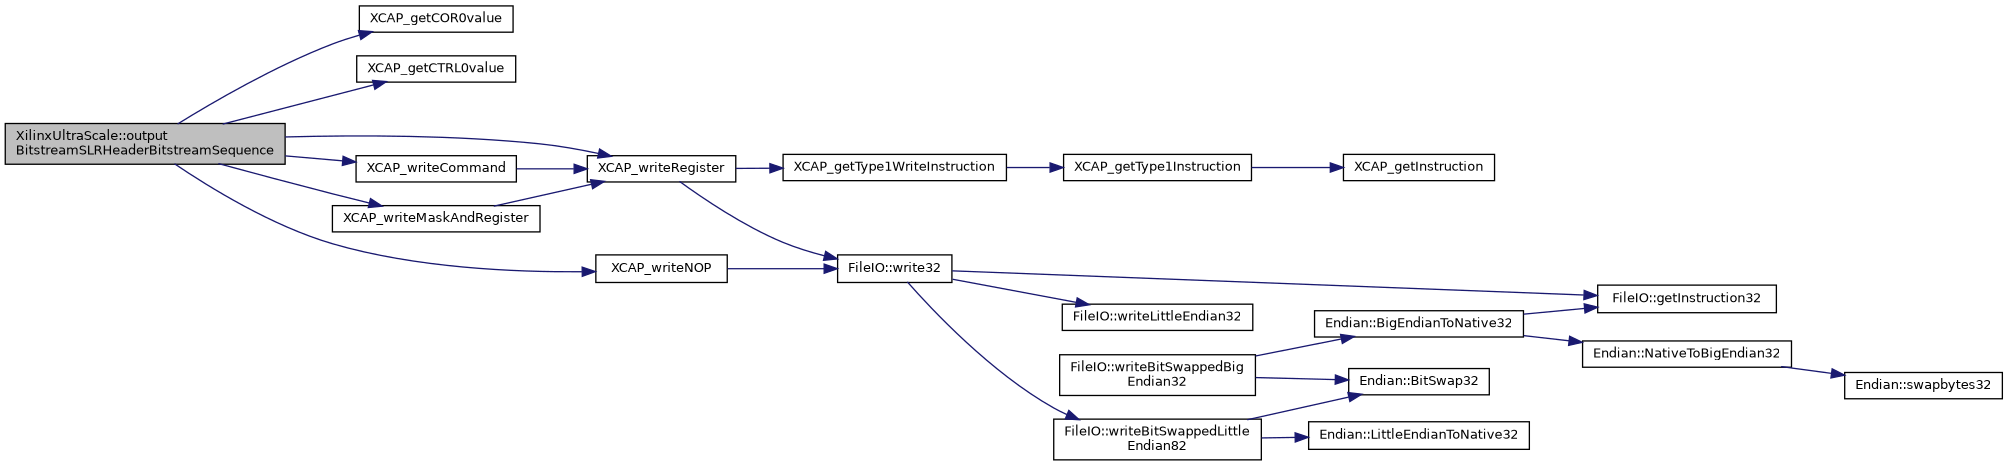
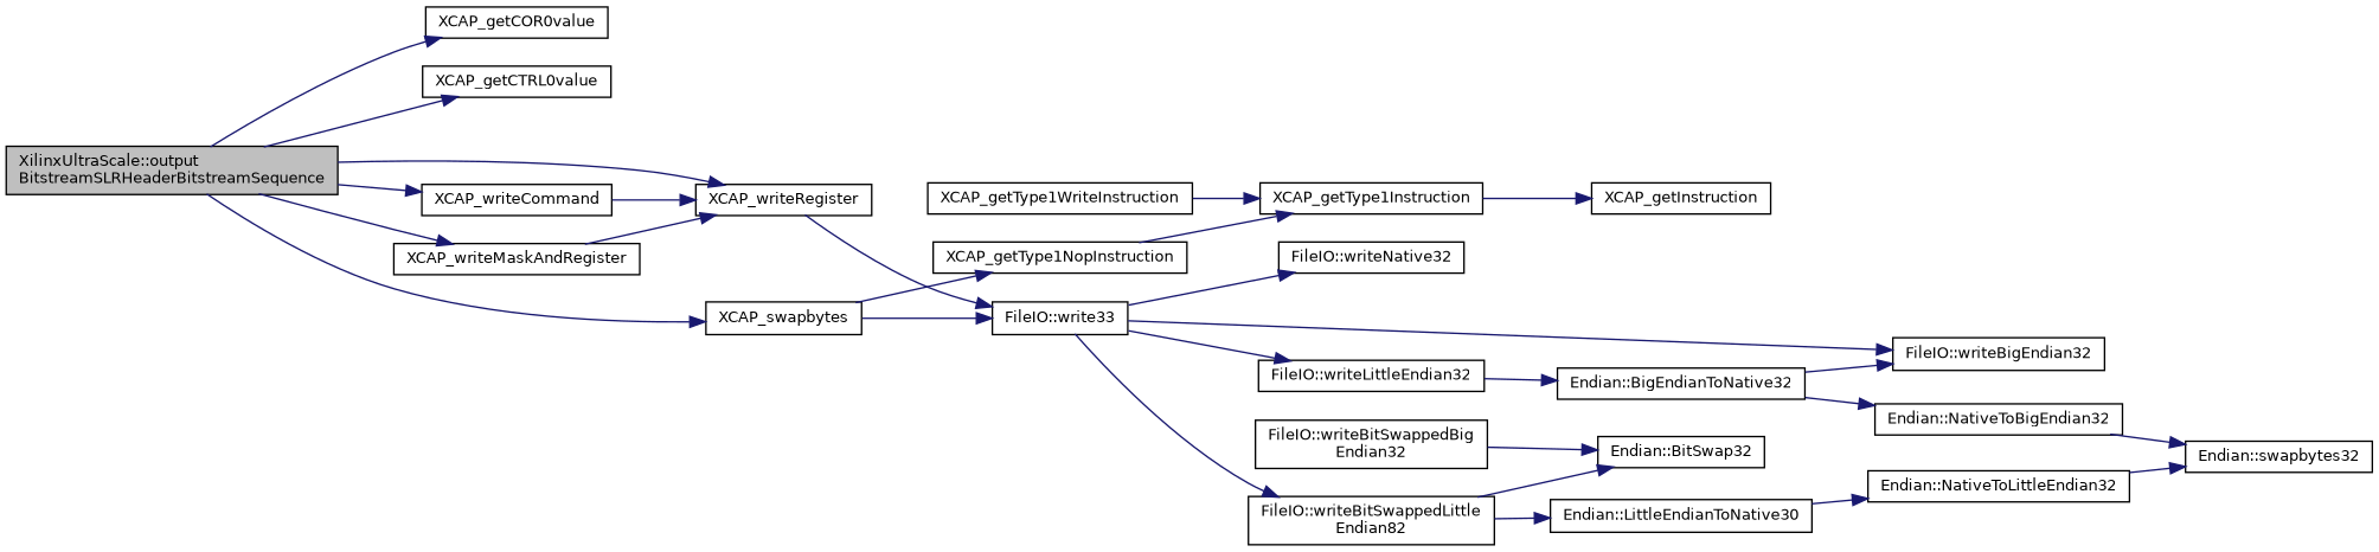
  digraph {
    rankdir=LR
    node [color=black fillcolor=white fontname=Helvetica fontsize=10 shape=record style=filled]
    edge [color=midnightblue fontname=Helvetica fontsize=10 labelfontname=Helvetica labelfontsize=10 style=solid]
    n1 [fillcolor=grey75 fontcolor=black height=0.2 label="XilinxUltraScale::output\lBitstreamSLRHeaderBitstreamSequence" width=0.4]
    n2 [height=0.2 label=XCAP_getCOR0value width=0.4]
    n3 [height=0.2 label=XCAP_getCTRL0value width=0.4]
    n4 [height=0.2 label=XCAP_writeCommand width=0.4]
    n5 [height=0.2 label=XCAP_writeRegister width=0.4]
    n6 [height=0.2 label=XCAP_writeMaskAndRegister width=0.4]
-   n7 [height=0.2 label=XCAP_writeNOP width=0.4]
-   n8 [height=0.2 label="FileIO::write32" width=0.4]
+   n7 [height=0.2 label=XCAP_swapbytes width=0.4]
+   n8 [height=0.2 label="FileIO::write33" width=0.4]
    n9 [height=0.2 label=XCAP_getType1WriteInstruction width=0.4]
-   n11 [height=0.2 label="FileIO::getInstruction32" width=0.4]
+   n10 [height=0.2 label=XCAP_getType1NopInstruction width=0.4]
+   n11 [height=0.2 label="FileIO::writeBigEndian32" width=0.4]
    n12 [height=0.2 label="FileIO::writeBitSwappedLittle\lEndian82" width=0.4]
    n13 [height=0.2 label="FileIO::writeLittleEndian32" width=0.4]
+   n14 [height=0.2 label="FileIO::writeNative32" width=0.4]
    n15 [height=0.2 label=XCAP_getType1Instruction width=0.4]
    n16 [height=0.2 label="FileIO::writeBitSwappedBig\lEndian32" width=0.4]
    n17 [height=0.2 label="Endian::BigEndianToNative32" width=0.4]
    n18 [height=0.2 label="Endian::BitSwap32" width=0.4]
-   n19 [height=0.2 label="Endian::LittleEndianToNative32" width=0.4]
+   n19 [height=0.2 label="Endian::LittleEndianToNative30" width=0.4]
    n20 [height=0.2 label="Endian::NativeToBigEndian32" width=0.4]
    n21 [height=0.2 label="Endian::swapbytes32" width=0.4]
+   n22 [height=0.2 label="Endian::NativeToLittleEndian32" width=0.4]
    n23 [height=0.2 label=XCAP_getInstruction width=0.4]
    n1 -> n2
    n1 -> n3
    n1 -> n4
    n1 -> n5
    n1 -> n6
    n1 -> n7
    n4 -> n5
    n5 -> n8
-   n5 -> n9
    n6 -> n5
    n7 -> n8
+   n7 -> n10
    n8 -> n11
    n8 -> n12
    n8 -> n13
+   n8 -> n14
    n9 -> n15
+   n10 -> n15
    n12 -> n18
    n12 -> n19
    n15 -> n23
-   n16 -> n17
+   n13 -> n17
    n16 -> n18
    n17 -> n11
    n17 -> n20
+   n19 -> n22
    n20 -> n21
+   n22 -> n21
  }
